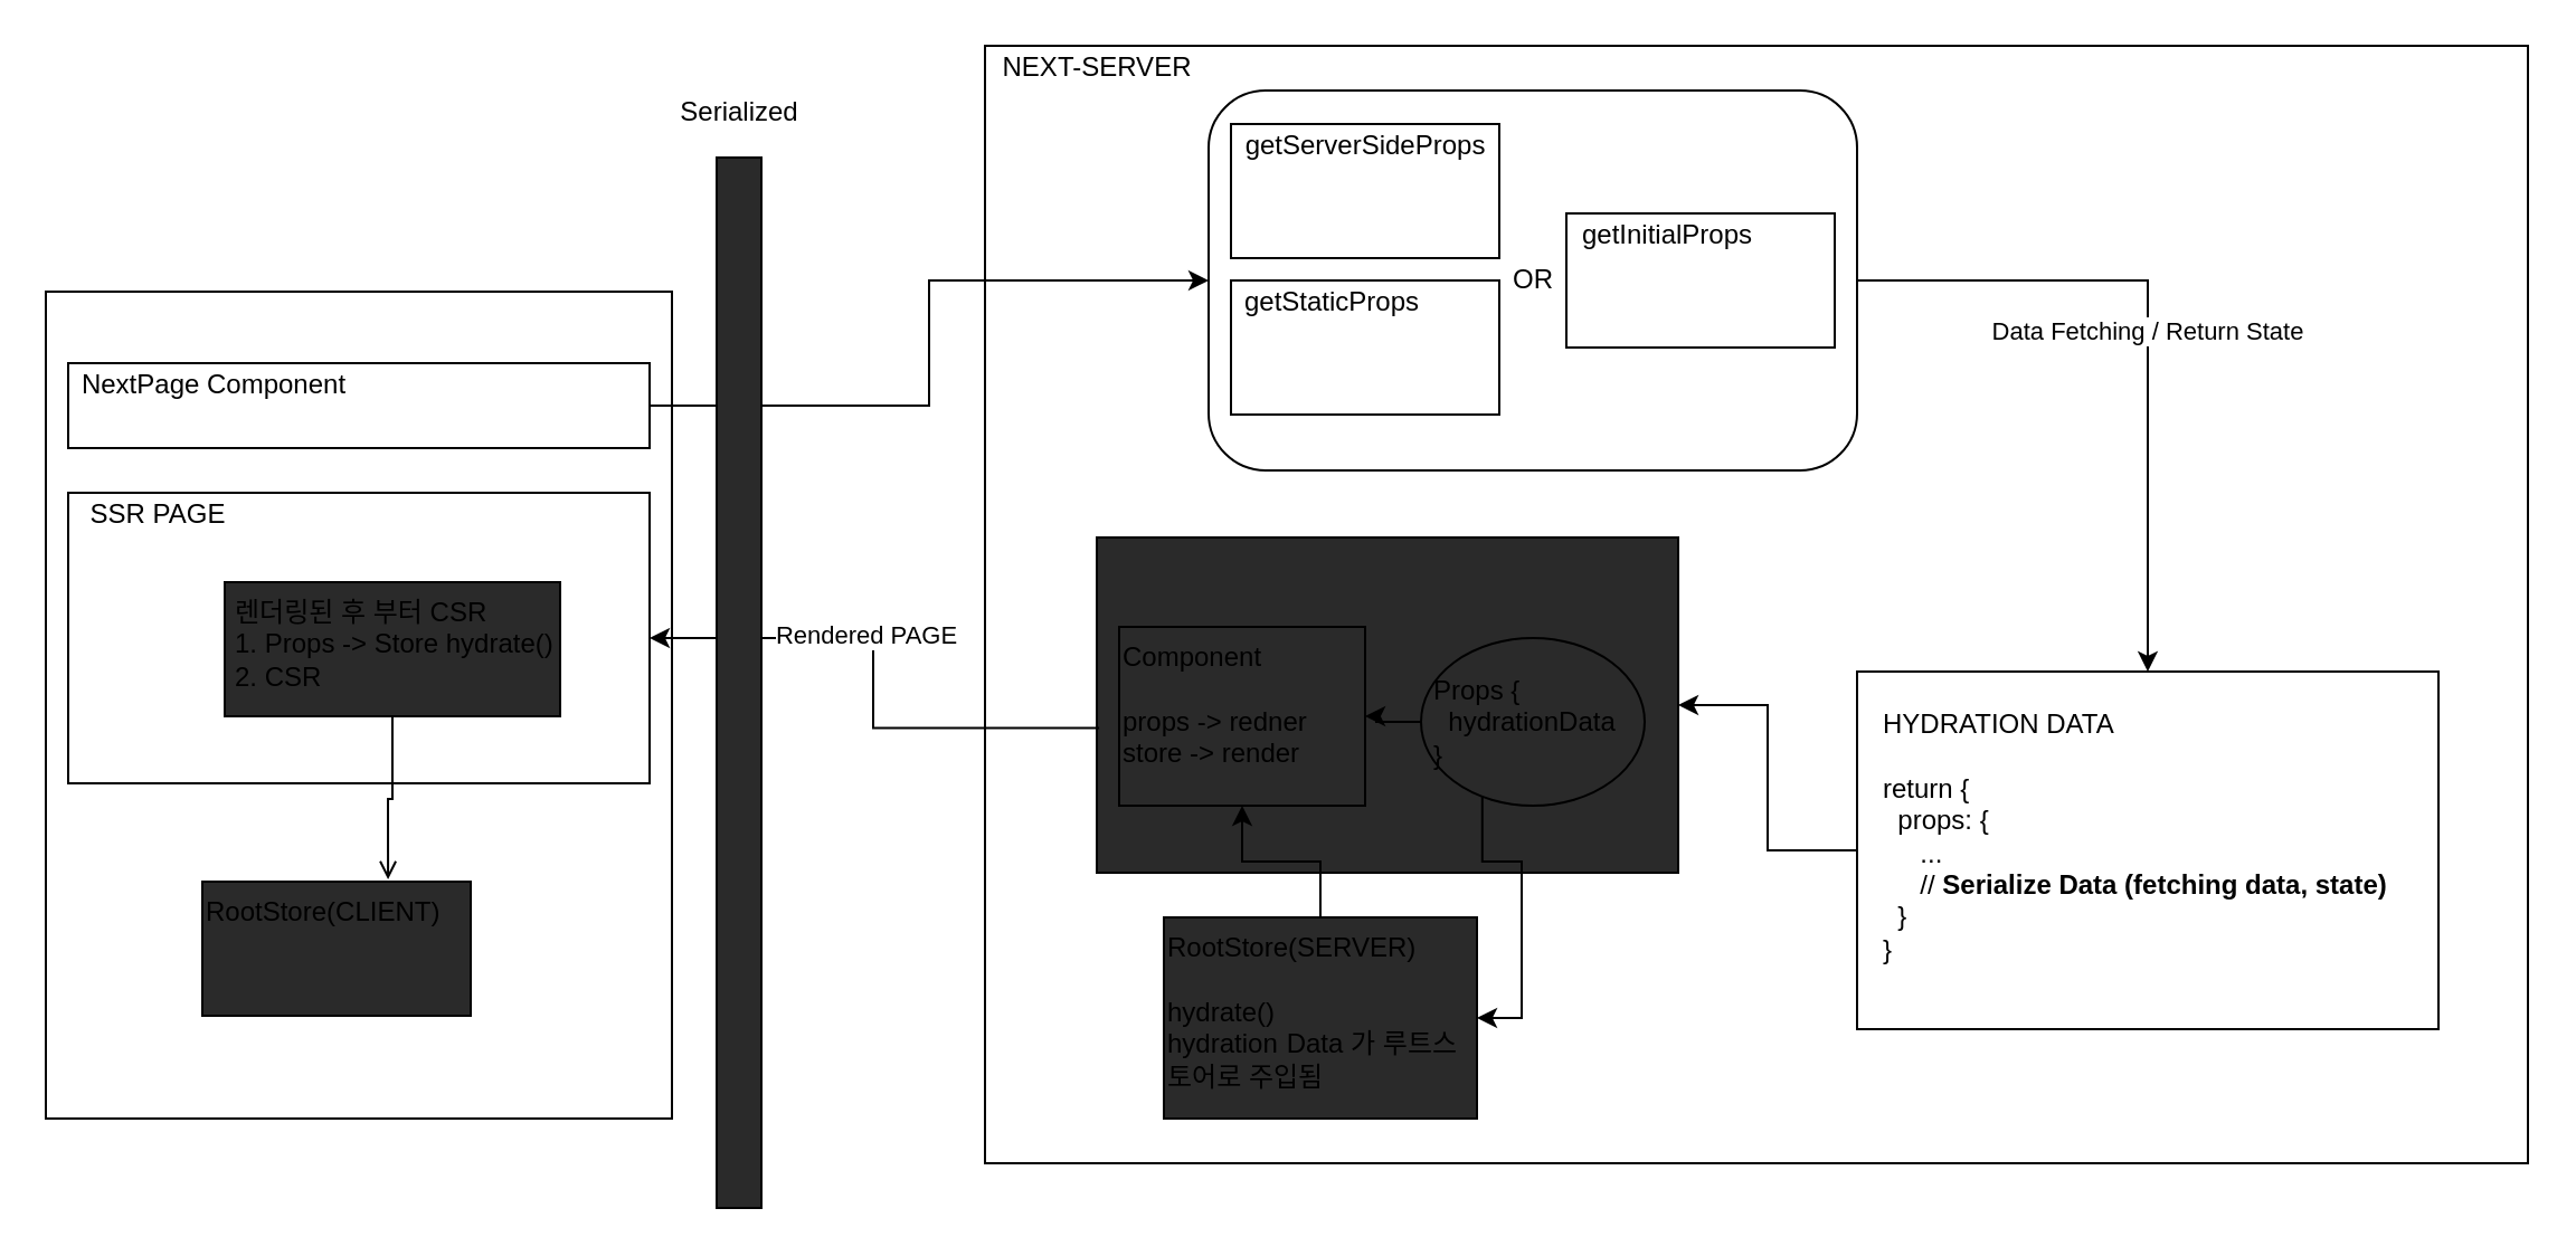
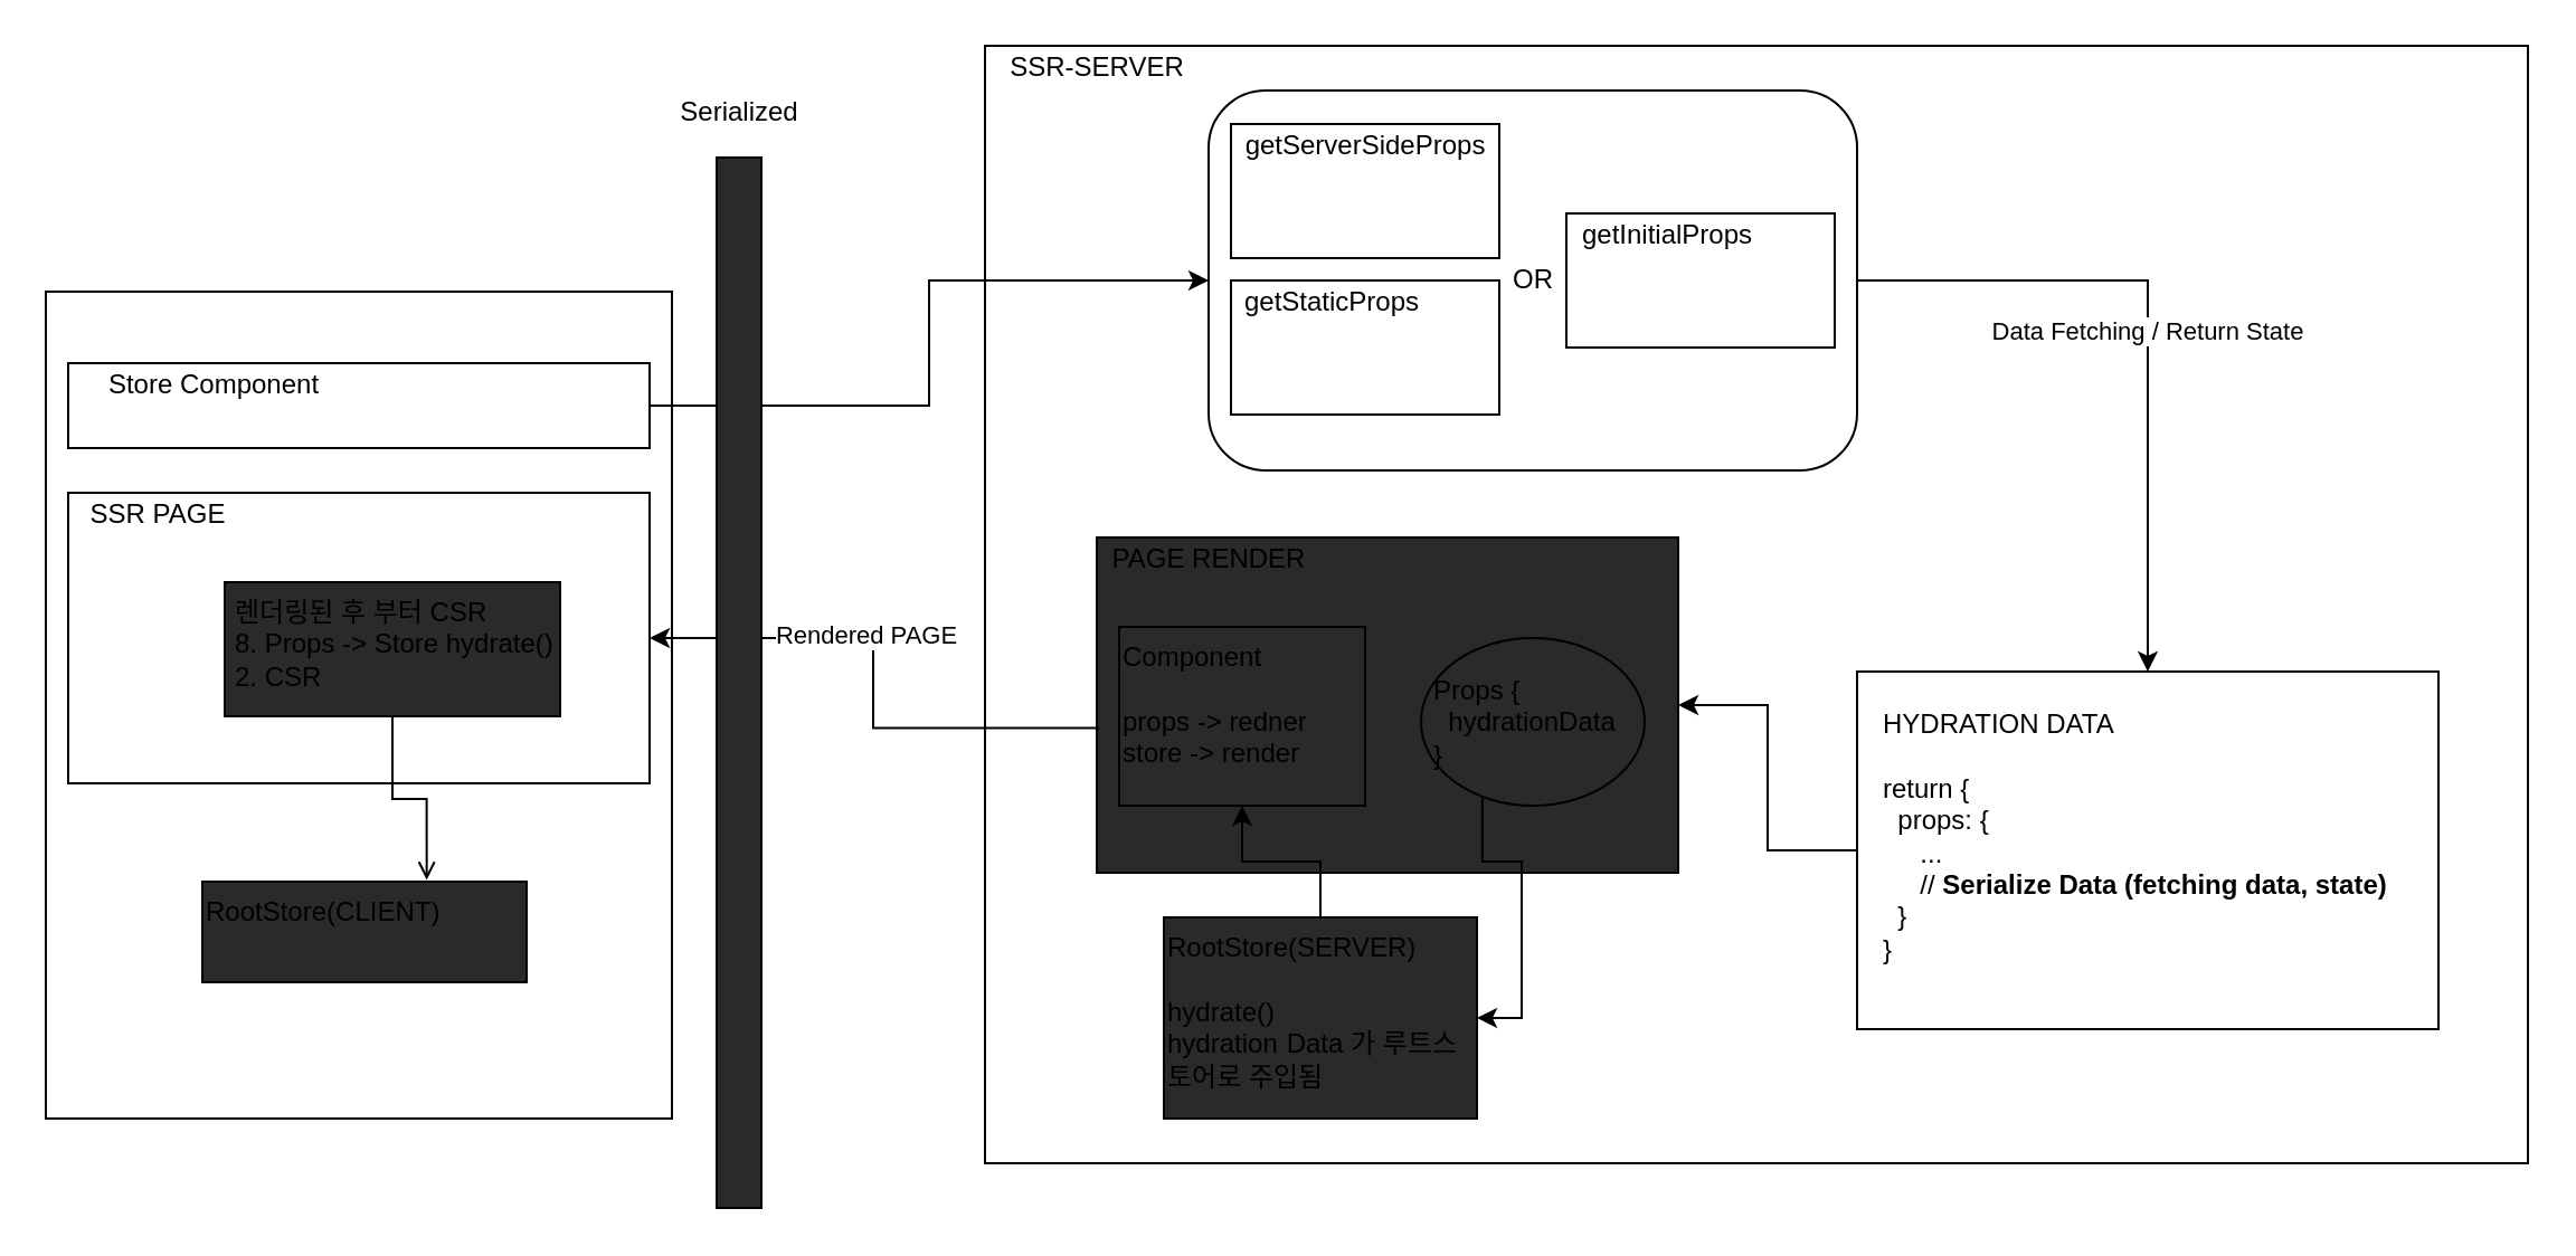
  <mxCell id="0" />
  <mxCell id="1" parent="0" />
  <mxCell id="2" value="" style="rounded=0;whiteSpace=wrap;html=1;" vertex="1" parent="1"><mxGeometry x="20" y="130" width="280" height="370" as="geometry" /></mxCell>
  <mxCell id="3" value="" style="rounded=0;whiteSpace=wrap;html=1;verticalAlign=top;" vertex="1" parent="1"><mxGeometry x="30" y="162" width="260" height="38" as="geometry" /></mxCell>
- <mxCell id="4" value="NextPage Component" style="text;html=1;align=center;verticalAlign=middle;resizable=0;points=[];autosize=1;strokeColor=none;" vertex="1" parent="1"><mxGeometry x="30" y="162" width="130" height="20" as="geometry" /></mxCell>
+ <mxCell id="4" value="Store Component" style="text;html=1;align=center;verticalAlign=middle;resizable=0;points=[];autosize=1;strokeColor=none;" vertex="1" parent="1"><mxGeometry x="30" y="162" width="130" height="20" as="geometry" /></mxCell>
  <mxCell id="5" value="" style="rounded=0;whiteSpace=wrap;html=1;verticalAlign=top;" vertex="1" parent="1"><mxGeometry x="30" y="220" width="260" height="130" as="geometry" /></mxCell>
  <mxCell id="6" value="SSR PAGE" style="text;html=1;align=center;verticalAlign=middle;resizable=0;points=[];autosize=1;strokeColor=none;" vertex="1" parent="1"><mxGeometry x="30" y="220" width="80" height="20" as="geometry" /></mxCell>
  <mxCell id="7" style="edgeStyle=orthogonalEdgeStyle;rounded=0;orthogonalLoop=1;jettySize=auto;html=1;exitX=0.5;exitY=1;exitDx=0;exitDy=0;entryX=0.692;entryY=-0.017;entryDx=0;entryDy=0;entryPerimeter=0;endArrow=open;" edge="1" parent="1" source="8" target="35"><mxGeometry relative="1" as="geometry" /></mxCell>
- <mxCell id="8" value="렌더링된 후 부터 CSR&lt;br&gt;1. Props -&amp;gt; Store hydrate()&lt;br&gt;2. CSR&amp;nbsp;" style="rounded=0;whiteSpace=wrap;html=1;glass=0;labelBackgroundColor=none;fillColor=#2a2a2a;align=left;verticalAlign=top;spacingLeft=3;" vertex="1" parent="1"><mxGeometry x="100" y="260" width="150" height="60" as="geometry" /></mxCell>
+ <mxCell id="8" value="렌더링된 후 부터 CSR&lt;br&gt;8. Props -&amp;gt; Store hydrate()&lt;br&gt;2. CSR&amp;nbsp;" style="rounded=0;whiteSpace=wrap;html=1;glass=0;labelBackgroundColor=none;fillColor=#2a2a2a;align=left;verticalAlign=top;spacingLeft=3;" vertex="1" parent="1"><mxGeometry x="100" y="260" width="150" height="60" as="geometry" /></mxCell>
  <mxCell id="9" value="" style="group" vertex="1" connectable="0" parent="1"><mxGeometry x="440" y="20" width="690" height="500" as="geometry" /></mxCell>
  <mxCell id="10" value="" style="rounded=0;whiteSpace=wrap;html=1;verticalAlign=top;" vertex="1" parent="9"><mxGeometry width="690" height="500" as="geometry" /></mxCell>
- <mxCell id="11" value="NEXT-SERVER&lt;br&gt;" style="text;html=1;align=center;verticalAlign=middle;resizable=0;points=[];autosize=1;strokeColor=none;" vertex="1" parent="9"><mxGeometry width="100" height="20" as="geometry" /></mxCell>
+ <mxCell id="11" value="SSR-SERVER&lt;br&gt;" style="text;html=1;align=center;verticalAlign=middle;resizable=0;points=[];autosize=1;strokeColor=none;" vertex="1" parent="9"><mxGeometry width="100" height="20" as="geometry" /></mxCell>
  <mxCell id="12" value="" style="group" vertex="1" connectable="0" parent="9"><mxGeometry x="100" y="20" width="290" height="170" as="geometry" /></mxCell>
  <mxCell id="13" value="" style="rounded=1;whiteSpace=wrap;html=1;labelBackgroundColor=none;verticalAlign=top;glass=0;perimeterSpacing=0;fillColor=none;" vertex="1" parent="12"><mxGeometry width="290" height="170" as="geometry" /></mxCell>
  <mxCell id="14" value="" style="rounded=0;whiteSpace=wrap;html=1;verticalAlign=top;" vertex="1" parent="12"><mxGeometry x="10" y="15" width="120" height="60" as="geometry" /></mxCell>
  <mxCell id="15" value="getServerSideProps" style="text;html=1;align=center;verticalAlign=middle;resizable=0;points=[];autosize=1;strokeColor=none;" vertex="1" parent="12"><mxGeometry x="10" y="15" width="120" height="20" as="geometry" /></mxCell>
  <mxCell id="16" value="" style="rounded=0;whiteSpace=wrap;html=1;verticalAlign=top;" vertex="1" parent="12"><mxGeometry x="10" y="85" width="120" height="60" as="geometry" /></mxCell>
  <mxCell id="17" value="getStaticProps" style="text;html=1;align=center;verticalAlign=middle;resizable=0;points=[];autosize=1;strokeColor=none;" vertex="1" parent="12"><mxGeometry x="10" y="85" width="90" height="20" as="geometry" /></mxCell>
  <mxCell id="18" value="OR" style="text;html=1;align=center;verticalAlign=middle;resizable=0;points=[];autosize=1;strokeColor=none;" vertex="1" parent="12"><mxGeometry x="130" y="75" width="30" height="20" as="geometry" /></mxCell>
  <mxCell id="19" value="" style="rounded=0;whiteSpace=wrap;html=1;verticalAlign=top;" vertex="1" parent="12"><mxGeometry x="160" y="55" width="120" height="60" as="geometry" /></mxCell>
  <mxCell id="20" value="getInitialProps" style="text;html=1;align=center;verticalAlign=middle;resizable=0;points=[];autosize=1;strokeColor=none;" vertex="1" parent="12"><mxGeometry x="160" y="55" width="90" height="20" as="geometry" /></mxCell>
  <mxCell id="21" style="edgeStyle=orthogonalEdgeStyle;rounded=0;orthogonalLoop=1;jettySize=auto;html=1;exitX=0;exitY=0.5;exitDx=0;exitDy=0;" edge="1" parent="9" source="22" target="24"><mxGeometry relative="1" as="geometry" /></mxCell>
  <mxCell id="22" value="HYDRATION DATA&lt;br&gt;&lt;br&gt;return {&lt;br&gt;&amp;nbsp; props: {&lt;br&gt;&lt;div&gt;&lt;span&gt;&lt;span style=&quot;white-space: pre&quot;&gt;     ...&lt;/span&gt;&lt;/span&gt;&lt;/div&gt;&lt;div&gt;&lt;span&gt;&lt;span style=&quot;white-space: pre&quot;&gt;     // &lt;b&gt;Serialize Data (fetching data, state)&lt;/b&gt;&lt;br&gt;&lt;/span&gt;&lt;/span&gt;&lt;/div&gt;&amp;nbsp; }&lt;br&gt;}" style="rounded=0;whiteSpace=wrap;html=1;glass=0;labelBackgroundColor=none;verticalAlign=top;align=left;horizontal=1;spacingTop=10;spacingLeft=10;" vertex="1" parent="9"><mxGeometry x="390" y="280" width="260" height="160" as="geometry" /></mxCell>
  <mxCell id="23" value="Data Fetching / Return State" style="edgeStyle=orthogonalEdgeStyle;rounded=0;orthogonalLoop=1;jettySize=auto;html=1;exitX=1;exitY=0.5;exitDx=0;exitDy=0;entryX=0.5;entryY=0;entryDx=0;entryDy=0;" edge="1" parent="9" source="13" target="22"><mxGeometry relative="1" as="geometry" /></mxCell>
  <mxCell id="24" value="&lt;br&gt;&lt;br&gt;" style="rounded=0;whiteSpace=wrap;html=1;glass=0;labelBackgroundColor=none;fillColor=#2a2a2a;verticalAlign=top;" vertex="1" parent="9"><mxGeometry x="50" y="220" width="260" height="150" as="geometry" /></mxCell>
+ <mxCell id="25" value="PAGE RENDER" style="text;html=1;align=center;verticalAlign=middle;resizable=0;points=[];autosize=1;strokeColor=none;" vertex="1" parent="9"><mxGeometry x="50" y="220" width="100" height="20" as="geometry" /></mxCell>
  <mxCell id="26" value="Props {&lt;br&gt;&amp;nbsp; hydrationData&lt;br&gt;}" style="ellipse;whiteSpace=wrap;html=1;glass=0;labelBackgroundColor=none;fillColor=#2a2a2a;verticalAlign=middle;align=left;spacingLeft=4;" vertex="1" parent="9"><mxGeometry x="195" y="265" width="100" height="75" as="geometry" /></mxCell>
  <mxCell id="27" style="edgeStyle=orthogonalEdgeStyle;rounded=0;orthogonalLoop=1;jettySize=auto;html=1;exitX=0.5;exitY=0;exitDx=0;exitDy=0;entryX=0.5;entryY=1;entryDx=0;entryDy=0;" edge="1" parent="9" source="28" target="30"><mxGeometry relative="1" as="geometry" /></mxCell>
  <mxCell id="28" value="RootStore(SERVER)&lt;br&gt;&lt;br&gt;hydrate()&lt;br&gt;hydration&lt;span style=&quot;white-space: pre&quot;&gt;&#09;&lt;/span&gt;Data 가 루트스토어로 주입됨" style="rounded=0;whiteSpace=wrap;html=1;glass=0;labelBackgroundColor=none;fillColor=#2a2a2a;align=left;verticalAlign=top;" vertex="1" parent="9"><mxGeometry x="80" y="390" width="140" height="90" as="geometry" /></mxCell>
  <mxCell id="29" style="edgeStyle=orthogonalEdgeStyle;rounded=0;orthogonalLoop=1;jettySize=auto;html=1;exitX=0.25;exitY=1;exitDx=0;exitDy=0;entryX=1;entryY=0.5;entryDx=0;entryDy=0;" edge="1" parent="9" source="26" target="28"><mxGeometry relative="1" as="geometry" /></mxCell>
  <mxCell id="30" value="Component&lt;br&gt;&lt;br&gt;props -&amp;gt; redner&lt;br&gt;store -&amp;gt; render" style="rounded=0;whiteSpace=wrap;html=1;glass=0;labelBackgroundColor=none;fillColor=#2a2a2a;align=left;verticalAlign=top;" vertex="1" parent="9"><mxGeometry x="60" y="260" width="110" height="80" as="geometry" /></mxCell>
- <mxCell id="31" style="edgeStyle=orthogonalEdgeStyle;rounded=0;orthogonalLoop=1;jettySize=auto;html=1;exitX=0;exitY=0.5;exitDx=0;exitDy=0;" edge="1" parent="9" source="26" target="30"><mxGeometry relative="1" as="geometry" /></mxCell>
  <mxCell id="32" value="" style="edgeStyle=orthogonalEdgeStyle;rounded=0;orthogonalLoop=1;jettySize=auto;html=1;entryX=0;entryY=0.5;entryDx=0;entryDy=0;" edge="1" parent="1" source="3" target="13"><mxGeometry relative="1" as="geometry" /></mxCell>
  <mxCell id="33" style="edgeStyle=orthogonalEdgeStyle;rounded=0;orthogonalLoop=1;jettySize=auto;html=1;exitX=0.004;exitY=0.568;exitDx=0;exitDy=0;exitPerimeter=0;" edge="1" parent="1" source="24" target="5"><mxGeometry relative="1" as="geometry"><mxPoint x="420" y="250" as="targetPoint" /></mxGeometry></mxCell>
  <mxCell id="34" value="Rendered PAGE" style="edgeLabel;html=1;align=center;verticalAlign=middle;resizable=0;points=[];" vertex="1" connectable="0" parent="33"><mxGeometry x="0.205" y="-2" relative="1" as="geometry"><mxPoint as="offset" /></mxGeometry></mxCell>
- <mxCell id="35" value="RootStore(CLIENT)" style="rounded=0;whiteSpace=wrap;html=1;glass=0;labelBackgroundColor=none;fillColor=#2a2a2a;align=left;verticalAlign=top;" vertex="1" parent="1"><mxGeometry x="90" y="394" width="120" height="60" as="geometry" /></mxCell>
+ <mxCell id="35" value="RootStore(CLIENT)" style="rounded=0;whiteSpace=wrap;html=1;glass=0;labelBackgroundColor=none;fillColor=#2a2a2a;align=left;verticalAlign=top;" vertex="1" parent="1"><mxGeometry x="90" y="394" width="145" height="45" as="geometry" /></mxCell>
  <mxCell id="36" value="" style="rounded=0;whiteSpace=wrap;html=1;glass=0;labelBackgroundColor=none;fillColor=#2a2a2a;align=left;verticalAlign=top;" vertex="1" parent="1"><mxGeometry x="320" y="70" width="20" height="470" as="geometry" /></mxCell>
  <mxCell id="37" value="Serialized" style="text;html=1;align=center;verticalAlign=middle;resizable=0;points=[];autosize=1;strokeColor=none;" vertex="1" parent="1"><mxGeometry x="295" y="40" width="70" height="20" as="geometry" /></mxCell>
